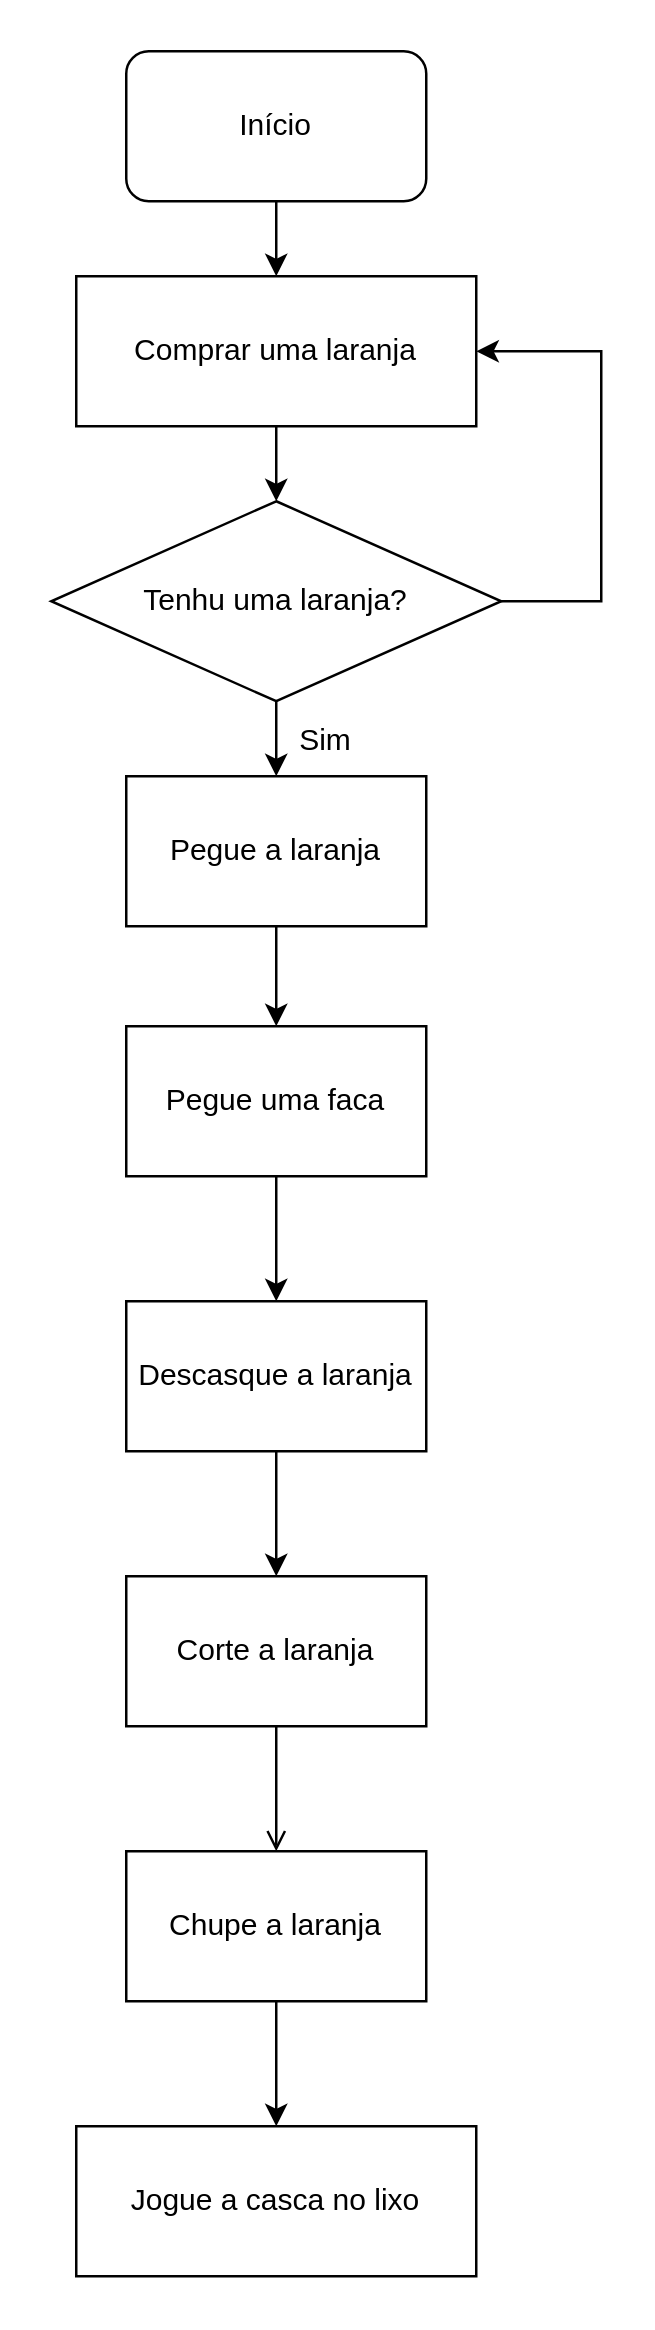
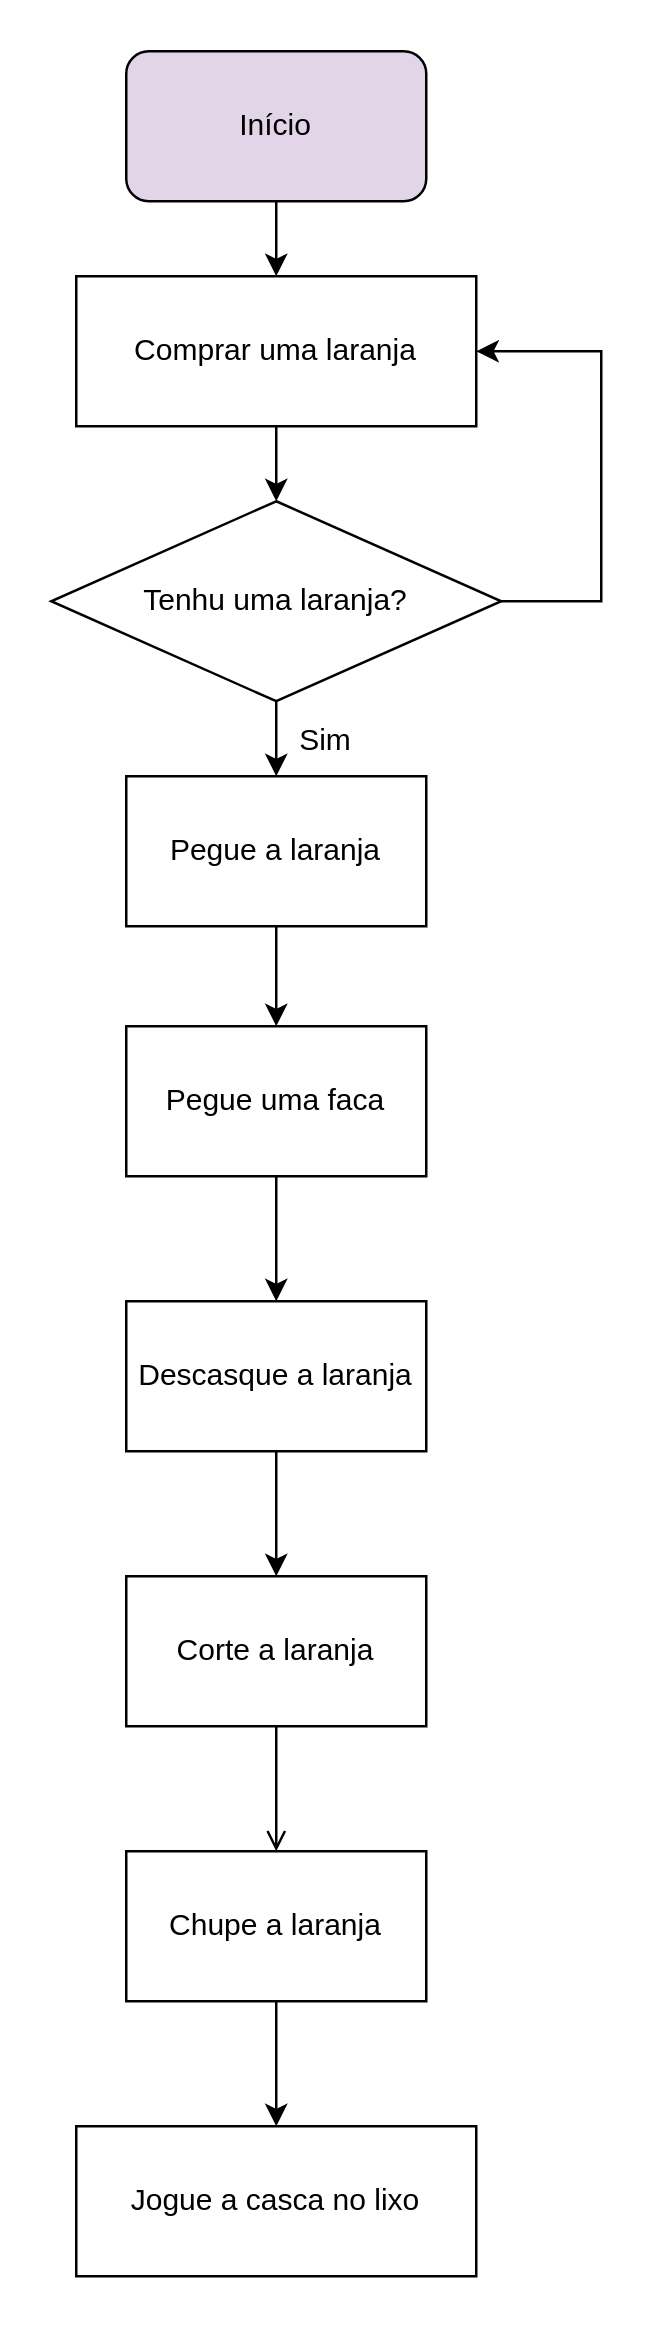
  <mxCell id="0" />
  <mxCell id="1" parent="0" />
- <mxCell id="2" value="Início" style="rounded=1;whiteSpace=wrap;html=1;" vertex="1" parent="1"><mxGeometry x="50" y="20" width="120" height="60" as="geometry" /></mxCell>
+ <mxCell id="2" value="Início" style="rounded=1;whiteSpace=wrap;html=1;fillColor=#e1d5e7;" vertex="1" parent="1"><mxGeometry x="50" y="20" width="120" height="60" as="geometry" /></mxCell>
  <mxCell id="3" style="edgeStyle=orthogonalEdgeStyle;rounded=0;orthogonalLoop=1;jettySize=auto;html=1;entryX=0.5;entryY=0;entryDx=0;entryDy=0;" edge="1" parent="1" source="4" target="5"><mxGeometry relative="1" as="geometry" /></mxCell>
  <mxCell id="4" value="Comprar uma laranja" style="rounded=0;whiteSpace=wrap;html=1;" vertex="1" parent="1"><mxGeometry x="30" y="110" width="160" height="60" as="geometry" /></mxCell>
  <mxCell id="5" value="Tenhu uma laranja?" style="rhombus;whiteSpace=wrap;html=1;" vertex="1" parent="1"><mxGeometry x="20" y="200" width="180" height="80" as="geometry" /></mxCell>
  <mxCell id="6" value="Pegue a laranja" style="rounded=0;whiteSpace=wrap;html=1;" vertex="1" parent="1"><mxGeometry x="50" y="310" width="120" height="60" as="geometry" /></mxCell>
  <mxCell id="7" value="" style="endArrow=classic;html=1;rounded=0;exitX=0.5;exitY=1;exitDx=0;exitDy=0;" edge="1" parent="1" source="2" target="4"><mxGeometry width="50" height="50" relative="1" as="geometry"><mxPoint x="110" y="350" as="sourcePoint" /><mxPoint x="110" y="100" as="targetPoint" /></mxGeometry></mxCell>
  <mxCell id="8" value="" style="endArrow=classic;html=1;rounded=0;exitX=0.5;exitY=1;exitDx=0;exitDy=0;entryX=0.5;entryY=0;entryDx=0;entryDy=0;" edge="1" parent="1" source="5" target="6"><mxGeometry width="50" height="50" relative="1" as="geometry"><mxPoint x="110" y="350" as="sourcePoint" /><mxPoint x="160" y="300" as="targetPoint" /></mxGeometry></mxCell>
  <mxCell id="9" value="" style="endArrow=classic;html=1;rounded=0;exitX=1;exitY=0.5;exitDx=0;exitDy=0;entryX=1;entryY=0.5;entryDx=0;entryDy=0;" edge="1" parent="1" source="5" target="4"><mxGeometry width="50" height="50" relative="1" as="geometry"><mxPoint x="130" y="100" as="sourcePoint" /><mxPoint x="130" y="130" as="targetPoint" /><Array as="points"><mxPoint x="240" y="240" /><mxPoint x="240" y="140" /></Array></mxGeometry></mxCell>
  <mxCell id="10" value="Sim" style="text;strokeColor=none;align=center;fillColor=none;html=1;verticalAlign=middle;whiteSpace=wrap;rounded=0;" vertex="1" parent="1"><mxGeometry x="100" y="281" width="60" height="30" as="geometry" /></mxCell>
  <mxCell id="11" value="Pegue uma faca" style="rounded=0;whiteSpace=wrap;html=1;" vertex="1" parent="1"><mxGeometry x="50" y="410" width="120" height="60" as="geometry" /></mxCell>
  <mxCell id="12" value="Descasque a laranja" style="rounded=0;whiteSpace=wrap;html=1;" vertex="1" parent="1"><mxGeometry x="50" y="520" width="120" height="60" as="geometry" /></mxCell>
  <mxCell id="13" value="Corte a laranja" style="rounded=0;whiteSpace=wrap;html=1;" vertex="1" parent="1"><mxGeometry x="50" y="630" width="120" height="60" as="geometry" /></mxCell>
  <mxCell id="14" value="Chupe a laranja" style="rounded=0;whiteSpace=wrap;html=1;" vertex="1" parent="1"><mxGeometry x="50" y="740" width="120" height="60" as="geometry" /></mxCell>
  <mxCell id="15" value="Jogue a casca no lixo" style="rounded=0;whiteSpace=wrap;html=1;" vertex="1" parent="1"><mxGeometry x="30" y="850" width="160" height="60" as="geometry" /></mxCell>
  <mxCell id="16" value="" style="endArrow=classic;html=1;rounded=0;exitX=0.5;exitY=1;exitDx=0;exitDy=0;entryX=0.5;entryY=0;entryDx=0;entryDy=0;" edge="1" parent="1" source="6" target="11"><mxGeometry width="50" height="50" relative="1" as="geometry"><mxPoint x="100" y="350" as="sourcePoint" /><mxPoint x="150" y="300" as="targetPoint" /></mxGeometry></mxCell>
  <mxCell id="17" value="" style="endArrow=classic;html=1;rounded=0;exitX=0.5;exitY=1;exitDx=0;exitDy=0;" edge="1" parent="1" source="11" target="12"><mxGeometry width="50" height="50" relative="1" as="geometry"><mxPoint x="120" y="380" as="sourcePoint" /><mxPoint x="120" y="500" as="targetPoint" /><Array as="points" /></mxGeometry></mxCell>
  <mxCell id="18" value="" style="endArrow=classic;html=1;rounded=0;exitX=0.5;exitY=1;exitDx=0;exitDy=0;entryX=0.5;entryY=0;entryDx=0;entryDy=0;" edge="1" parent="1" source="12" target="13"><mxGeometry width="50" height="50" relative="1" as="geometry"><mxPoint x="130" y="390" as="sourcePoint" /><mxPoint x="130" y="430" as="targetPoint" /></mxGeometry></mxCell>
  <mxCell id="19" value="" style="endArrow=open;html=1;rounded=0;exitX=0.5;exitY=1;exitDx=0;exitDy=0;entryX=0.5;entryY=0;entryDx=0;entryDy=0;" edge="1" parent="1" source="13" target="14"><mxGeometry width="50" height="50" relative="1" as="geometry"><mxPoint x="140" y="400" as="sourcePoint" /><mxPoint x="140" y="440" as="targetPoint" /></mxGeometry></mxCell>
  <mxCell id="20" value="" style="endArrow=classic;html=1;rounded=0;exitX=0.5;exitY=1;exitDx=0;exitDy=0;entryX=0.5;entryY=0;entryDx=0;entryDy=0;" edge="1" parent="1" source="14" target="15"><mxGeometry width="50" height="50" relative="1" as="geometry"><mxPoint x="120" y="700" as="sourcePoint" /><mxPoint x="120" y="750" as="targetPoint" /></mxGeometry></mxCell>
